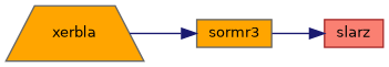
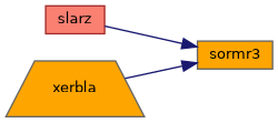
  digraph {
    rankdir=LR
    node [color=gray40 fillcolor=orange fontname=Helvetica fontsize=10 shape=box style=filled]
    edge [color=midnightblue fontname=Helvetica fontsize=10 labelfontname=Helvetica labelfontsize=10 style=solid]
    n1 [fontcolor=black height=0.2 label=sormr3 width=0.4]
    n2 [color=brown fillcolor=salmon height=0.2 label=slarz width=0.4]
    n3 [height=0.2 label=xerbla shape=trapezium width=0.4]
-   n1 -> n2
+   n2 -> n1
    n3 -> n1
  }
